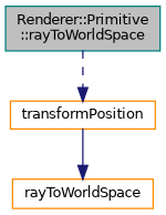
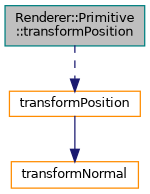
  digraph {
    rankdir=TB
    node [color=darkorange fillcolor=white fontname=Helvetica fontsize=10 shape=record style=filled]
    edge [arrowhead=normal color=midnightblue fontname=Helvetica fontsize=10 labelfontname=Helvetica labelfontsize=10]
-   n1 [color=teal fillcolor=grey75 fontcolor=black height=0.2 label="Renderer::Primitive\l::rayToWorldSpace" width=0.4]
+   n1 [color=teal fillcolor=grey75 fontcolor=black height=0.2 label="Renderer::Primitive\l::transformPosition" width=0.4]
    n2 [height=0.2 label=transformPosition width=0.4]
-   n3 [height=0.2 label=rayToWorldSpace width=0.4]
+   n3 [height=0.2 label=transformNormal width=0.4]
    n1 -> n2 [style=dashed]
    n2 -> n3 [style=solid]
  }
